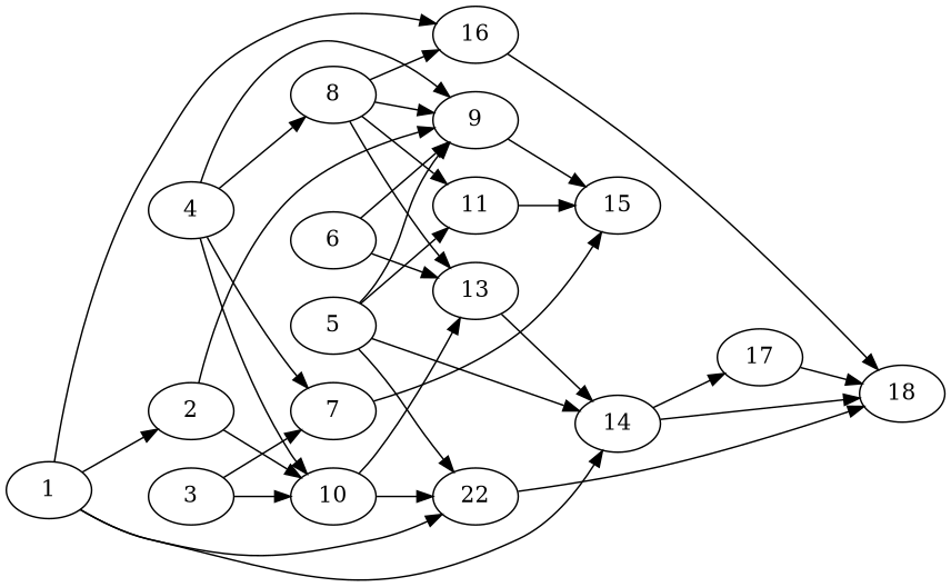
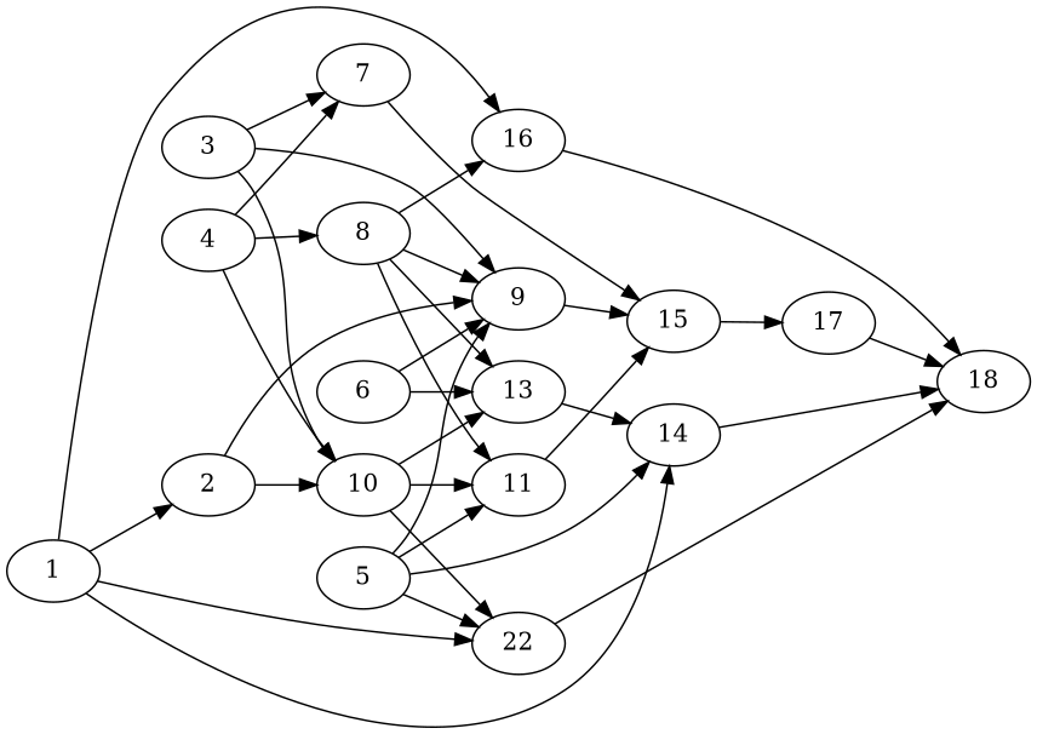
  digraph {
    rankdir=LR
    3
    7
    10
    9
    15
    n6 [label=22]
    13
    11
    17
    18
    14
    8
    16
    1
    2
    4
    5
    6
    3 -> 7
    3 -> 10
-   4 -> 9
+   3 -> 9
    7 -> 15
    10 -> n6
    10 -> 13
+   10 -> 11
    9 -> 15
-   14 -> 17
+   15 -> 17
    n6 -> 18
    13 -> 14
    11 -> 15
    17 -> 18
    14 -> 18
    8 -> 9
    8 -> 13
    8 -> 11
    8 -> 16
    16 -> 18
    1 -> n6
    1 -> 14
    1 -> 16
    1 -> 2
    2 -> 10
    2 -> 9
    4 -> 7
    4 -> 10
    4 -> 8
    5 -> 9
    5 -> n6
    5 -> 11
    5 -> 14
    6 -> 9
    6 -> 13
  }
